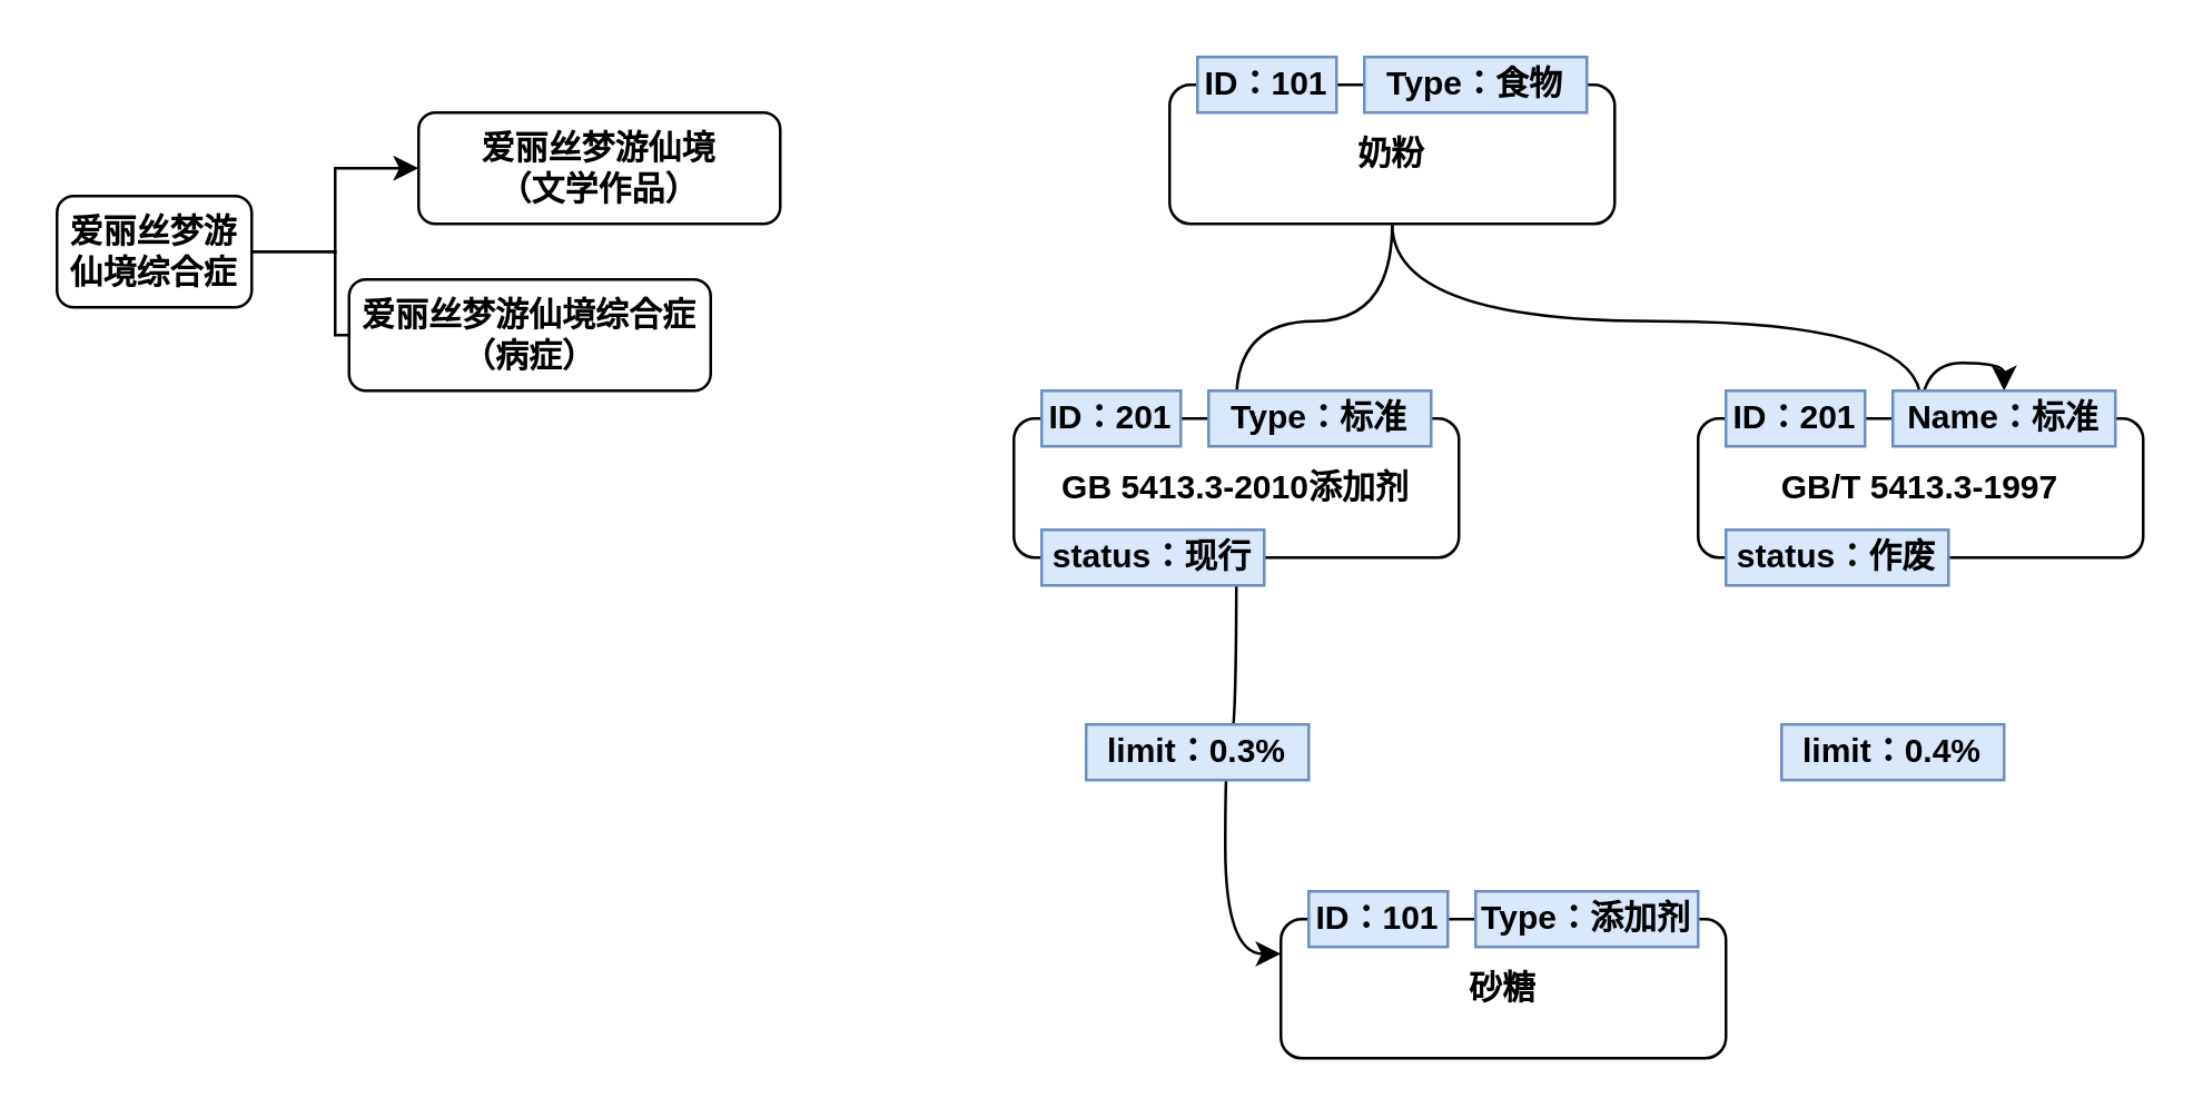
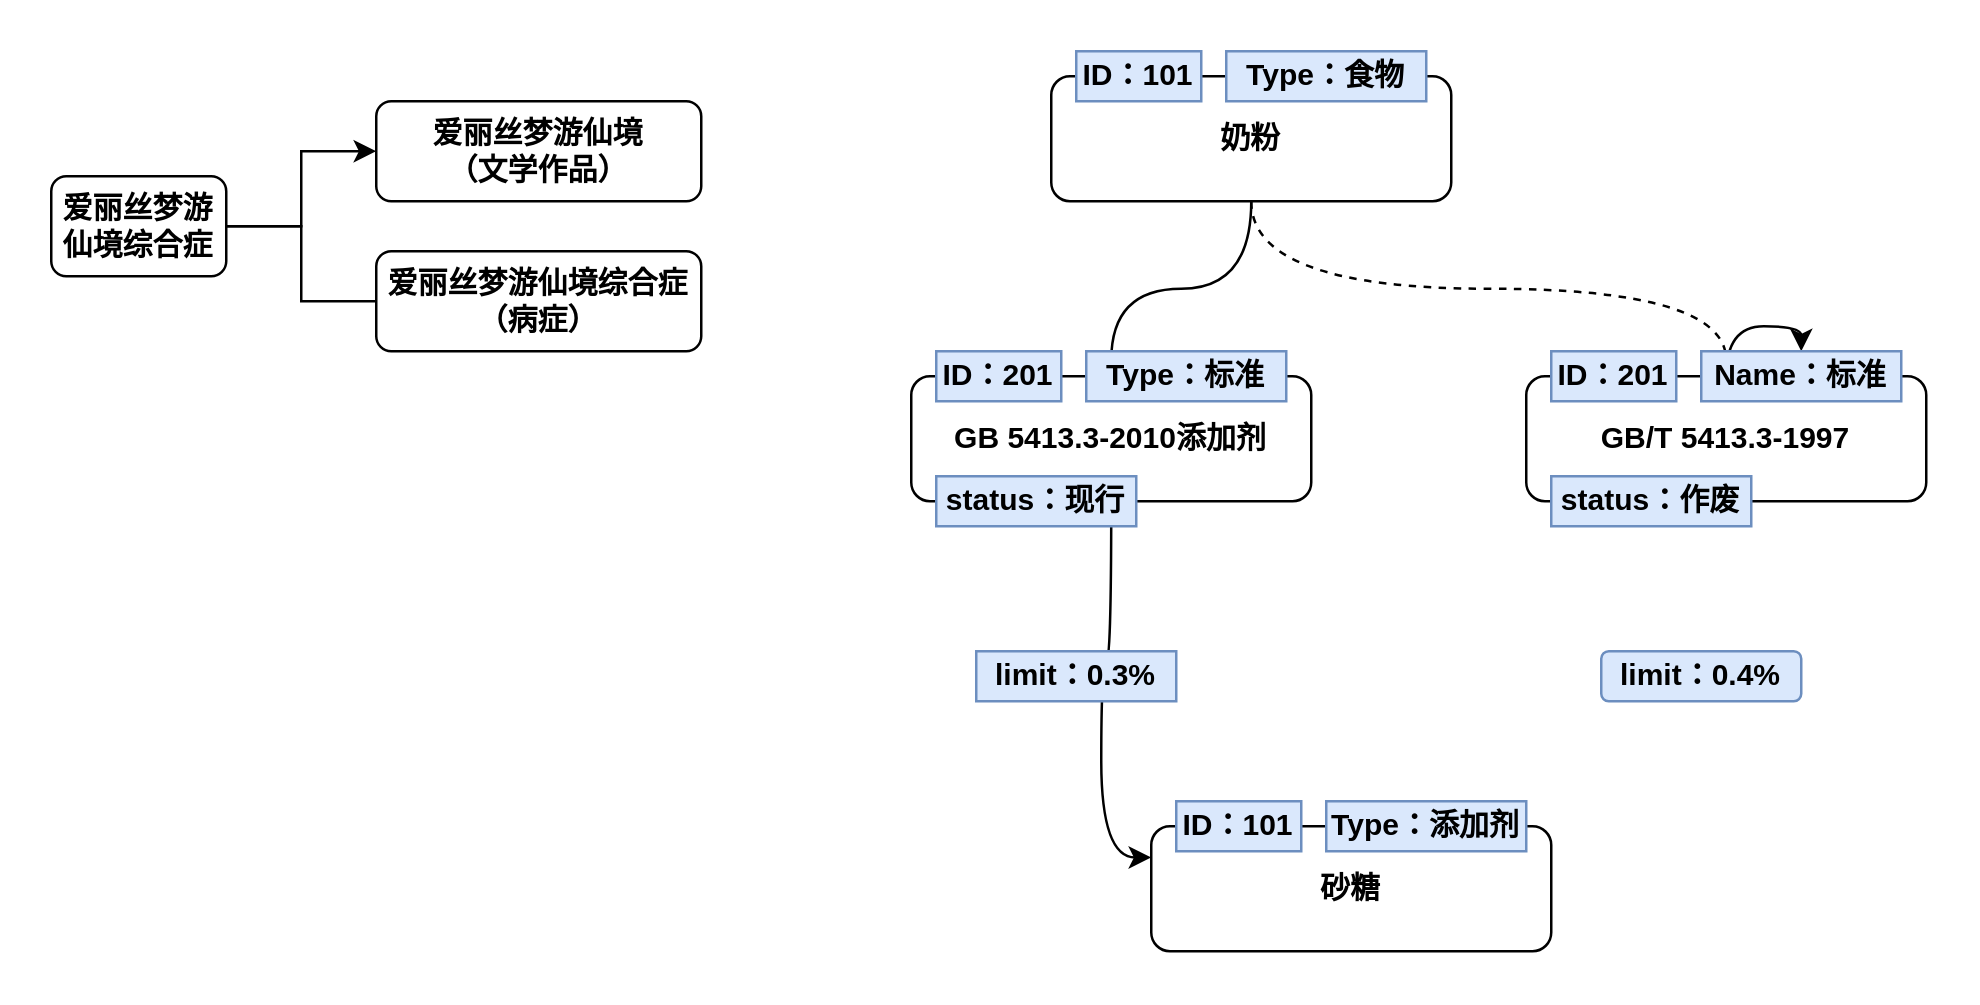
  <mxCell id="0" />
  <mxCell id="1" parent="0" />
  <mxCell id="2" style="edgeStyle=orthogonalEdgeStyle;rounded=0;orthogonalLoop=1;jettySize=auto;html=1;entryX=0;entryY=0.5;entryDx=0;entryDy=0;fontStyle=1" parent="1" source="4" target="5" edge="1"><mxGeometry relative="1" as="geometry"><Array as="points"><mxPoint x="120" y="90" /><mxPoint x="120" y="60" /></Array></mxGeometry></mxCell>
  <mxCell id="3" style="edgeStyle=orthogonalEdgeStyle;rounded=0;orthogonalLoop=1;jettySize=auto;html=1;entryX=0;entryY=0.5;entryDx=0;entryDy=0;fontStyle=1;endArrow=none;" parent="1" source="4" target="6" edge="1"><mxGeometry relative="1" as="geometry"><Array as="points"><mxPoint x="120" y="90" /><mxPoint x="120" y="120" /></Array></mxGeometry></mxCell>
  <mxCell id="4" value="爱丽丝梦游仙境综合症" style="rounded=1;whiteSpace=wrap;html=1;fontStyle=1" parent="1" vertex="1"><mxGeometry x="20" y="70" width="70" height="40" as="geometry" /></mxCell>
  <mxCell id="5" value="爱丽丝梦游仙境&lt;br&gt;（文学作品）" style="rounded=1;whiteSpace=wrap;html=1;fontStyle=1" parent="1" vertex="1"><mxGeometry x="150" y="40" width="130" height="40" as="geometry" /></mxCell>
- <mxCell id="6" value="爱丽丝梦游仙境综合症&lt;br&gt;（病症）" style="rounded=1;whiteSpace=wrap;html=1;fontStyle=1" parent="1" vertex="1"><mxGeometry x="125" y="100" width="130" height="40" as="geometry" /></mxCell>
+ <mxCell id="6" value="爱丽丝梦游仙境综合症&lt;br&gt;（病症）" style="rounded=1;whiteSpace=wrap;html=1;fontStyle=1" parent="1" vertex="1"><mxGeometry x="150" y="100" width="130" height="40" as="geometry" /></mxCell>
  <mxCell id="7" style="edgeStyle=orthogonalEdgeStyle;rounded=0;orthogonalLoop=1;jettySize=auto;html=1;curved=1;" edge="1" parent="1" source="9" target="13"><mxGeometry relative="1" as="geometry" /></mxCell>
- <mxCell id="8" style="edgeStyle=orthogonalEdgeStyle;rounded=0;orthogonalLoop=1;jettySize=auto;html=1;curved=1;exitX=0.5;exitY=1;exitDx=0;exitDy=0;" edge="1" parent="1" source="9" target="17"><mxGeometry relative="1" as="geometry" /></mxCell>
+ <mxCell id="8" style="edgeStyle=orthogonalEdgeStyle;rounded=0;orthogonalLoop=1;jettySize=auto;html=1;curved=1;exitX=0.5;exitY=1;exitDx=0;exitDy=0;dashed=1;" edge="1" parent="1" source="9" target="17"><mxGeometry relative="1" as="geometry" /></mxCell>
  <mxCell id="9" value="奶粉" style="rounded=1;whiteSpace=wrap;html=1;fontStyle=1" parent="1" vertex="1"><mxGeometry x="420" y="30" width="160" height="50" as="geometry" /></mxCell>
  <mxCell id="10" value="ID：101" style="rounded=0;whiteSpace=wrap;html=1;fillColor=#dae8fc;strokeColor=#6c8ebf;fontStyle=1" parent="1" vertex="1"><mxGeometry x="430" y="20" width="50" height="20" as="geometry" /></mxCell>
  <mxCell id="11" value="Type：食物" style="rounded=0;whiteSpace=wrap;html=1;fillColor=#dae8fc;strokeColor=#6c8ebf;fontStyle=1" vertex="1" parent="1"><mxGeometry x="490" y="20" width="80" height="20" as="geometry" /></mxCell>
  <mxCell id="12" style="edgeStyle=orthogonalEdgeStyle;rounded=0;orthogonalLoop=1;jettySize=auto;html=1;entryX=0;entryY=0.25;entryDx=0;entryDy=0;curved=1;" edge="1" parent="1" source="13" target="23"><mxGeometry relative="1" as="geometry" /></mxCell>
  <mxCell id="13" value="GB 5413.3-2010添加剂" style="rounded=1;whiteSpace=wrap;html=1;fontStyle=1" vertex="1" parent="1"><mxGeometry x="364" y="150" width="160" height="50" as="geometry" /></mxCell>
  <mxCell id="14" value="ID：201" style="rounded=0;whiteSpace=wrap;html=1;fillColor=#dae8fc;strokeColor=#6c8ebf;fontStyle=1" vertex="1" parent="1"><mxGeometry x="374" y="140" width="50" height="20" as="geometry" /></mxCell>
  <mxCell id="15" value="Type：标准" style="rounded=0;whiteSpace=wrap;html=1;fillColor=#dae8fc;strokeColor=#6c8ebf;fontStyle=1" vertex="1" parent="1"><mxGeometry x="434" y="140" width="80" height="20" as="geometry" /></mxCell>
  <mxCell id="16" style="edgeStyle=orthogonalEdgeStyle;rounded=0;orthogonalLoop=1;jettySize=auto;html=1;curved=1;" edge="1" parent="1" source="17" target="19"><mxGeometry relative="1" as="geometry" /></mxCell>
  <mxCell id="17" value="GB/T 5413.3-1997" style="rounded=1;whiteSpace=wrap;html=1;fontStyle=1" vertex="1" parent="1"><mxGeometry x="610" y="150" width="160" height="50" as="geometry" /></mxCell>
  <mxCell id="18" value="ID：201" style="rounded=0;whiteSpace=wrap;html=1;fillColor=#dae8fc;strokeColor=#6c8ebf;fontStyle=1" vertex="1" parent="1"><mxGeometry x="620" y="140" width="50" height="20" as="geometry" /></mxCell>
  <mxCell id="19" value="Name：标准" style="rounded=0;whiteSpace=wrap;html=1;fillColor=#dae8fc;strokeColor=#6c8ebf;fontStyle=1" vertex="1" parent="1"><mxGeometry x="680" y="140" width="80" height="20" as="geometry" /></mxCell>
  <mxCell id="20" value="status：作废" style="rounded=0;whiteSpace=wrap;html=1;fillColor=#dae8fc;strokeColor=#6c8ebf;fontStyle=1" vertex="1" parent="1"><mxGeometry x="620" y="190" width="80" height="20" as="geometry" /></mxCell>
  <mxCell id="21" value="status：现行" style="rounded=0;whiteSpace=wrap;html=1;fillColor=#dae8fc;strokeColor=#6c8ebf;fontStyle=1" vertex="1" parent="1"><mxGeometry x="374" y="190" width="80" height="20" as="geometry" /></mxCell>
- <mxCell id="22" value="limit：0.4%" style="rounded=0;whiteSpace=wrap;html=1;fillColor=#dae8fc;strokeColor=#6c8ebf;fontStyle=1" vertex="1" parent="1"><mxGeometry x="640" y="260" width="80" height="20" as="geometry" /></mxCell>
+ <mxCell id="22" value="limit：0.4%" style="whiteSpace=wrap;html=1;fillColor=#dae8fc;strokeColor=#6c8ebf;fontStyle=1;rounded=1;" vertex="1" parent="1"><mxGeometry x="640" y="260" width="80" height="20" as="geometry" /></mxCell>
  <mxCell id="23" value="砂糖" style="rounded=1;whiteSpace=wrap;html=1;fontStyle=1" vertex="1" parent="1"><mxGeometry x="460" y="330" width="160" height="50" as="geometry" /></mxCell>
  <mxCell id="24" value="ID：101" style="rounded=0;whiteSpace=wrap;html=1;fillColor=#dae8fc;strokeColor=#6c8ebf;fontStyle=1" vertex="1" parent="1"><mxGeometry x="470" y="320" width="50" height="20" as="geometry" /></mxCell>
  <mxCell id="25" value="Type：添加剂" style="rounded=0;whiteSpace=wrap;html=1;fillColor=#dae8fc;strokeColor=#6c8ebf;fontStyle=1" vertex="1" parent="1"><mxGeometry x="530" y="320" width="80" height="20" as="geometry" /></mxCell>
  <mxCell id="26" value="limit：0.3%" style="rounded=0;whiteSpace=wrap;html=1;fillColor=#dae8fc;strokeColor=#6c8ebf;fontStyle=1" vertex="1" parent="1"><mxGeometry x="390" y="260" width="80" height="20" as="geometry" /></mxCell>
